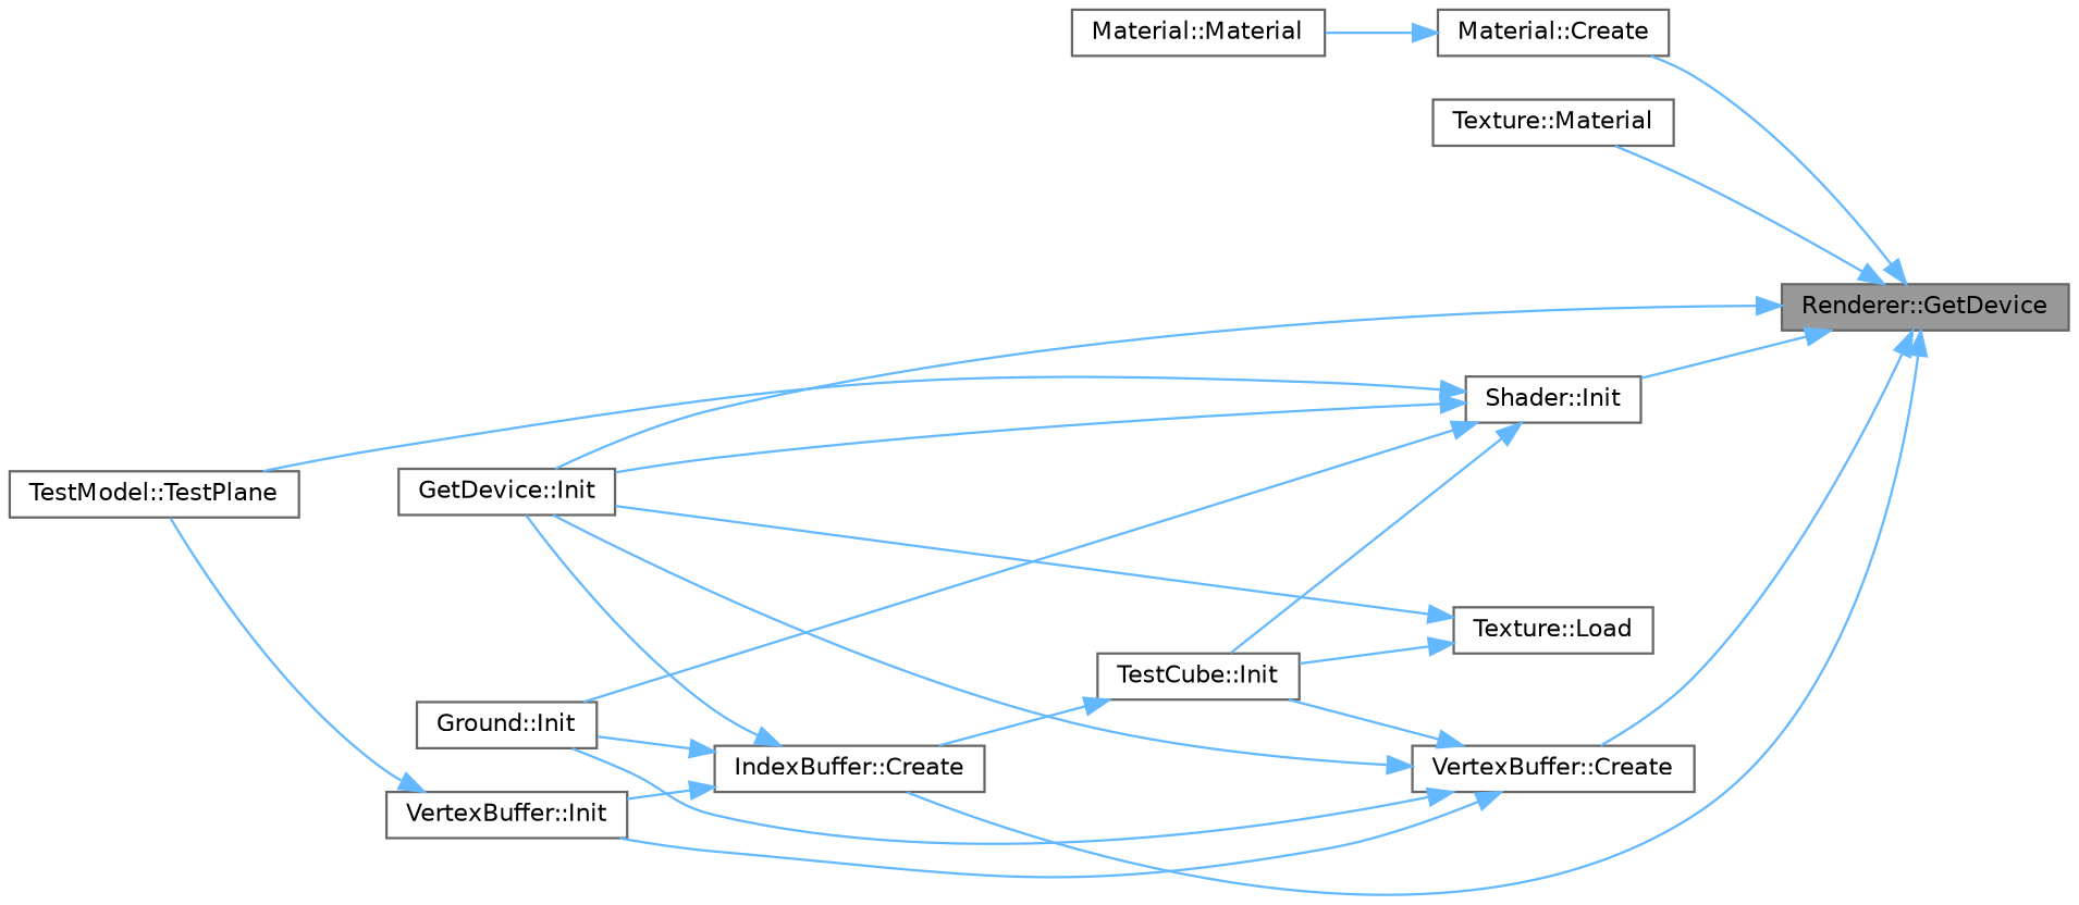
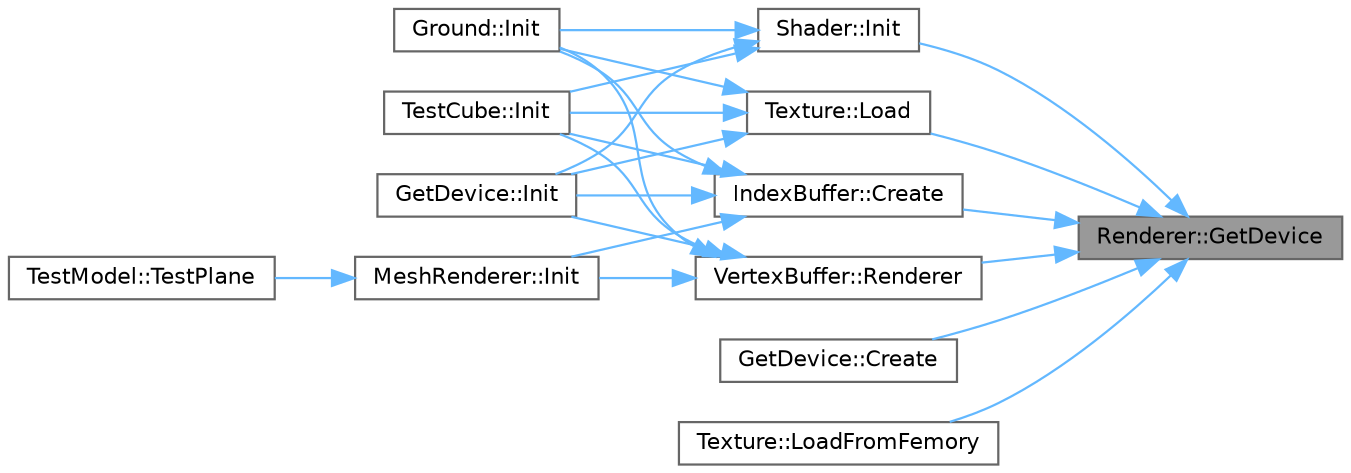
  digraph {
    rankdir=RL
    node [color=grey40 fillcolor=white fontname=Helvetica fontsize=10 shape=box style=filled]
    edge [color=steelblue1 dir=back fontname=Helvetica fontsize=10 labelfontname=Helvetica labelfontsize=10 style=solid]
    n1 [color=gray40 fillcolor=grey60 fontcolor=black height=0.2 label="Renderer::GetDevice" width=0.4]
    n2 [height=0.2 label="IndexBuffer::Create" width=0.4]
-   n3 [height=0.2 label="Material::Create" width=0.4]
+   n3 [height=0.2 label="GetDevice::Create" width=0.4]
    n4 [height=0.2 label="Shader::Init" width=0.4]
-   n5 [height=0.2 label="VertexBuffer::Create" width=0.4]
+   n5 [height=0.2 label="VertexBuffer::Renderer" width=0.4]
    n6 [height=0.2 label="Texture::Load" width=0.4]
-   n7 [height=0.2 label="Texture::Material" width=0.4]
+   n7 [height=0.2 label="Texture::LoadFromFemory" width=0.4]
    n8 [height=0.2 label="Ground::Init" width=0.4]
-   n9 [height=0.2 label="VertexBuffer::Init" width=0.4]
+   n9 [height=0.2 label="MeshRenderer::Init" width=0.4]
    n10 [height=0.2 label="TestCube::Init" width=0.4]
    n11 [height=0.2 label="GetDevice::Init" width=0.4]
-   n12 [height=0.2 label="Material::Material" width=0.4]
    n13 [height=0.2 label="TestModel::TestPlane" width=0.4]
    n1 -> n2
    n1 -> n3
    n1 -> n4
    n1 -> n5
-   n1 -> n11
+   n1 -> n6
    n1 -> n7
    n2 -> n8
    n2 -> n9
-   n10 -> n2
+   n2 -> n10
    n2 -> n11
-   n3 -> n12
    n4 -> n8
    n4 -> n10
    n4 -> n11
-   n4 -> n13
    n5 -> n8
    n5 -> n9
    n5 -> n10
    n5 -> n11
+   n6 -> n8
    n6 -> n10
    n6 -> n11
    n9 -> n13
  }
